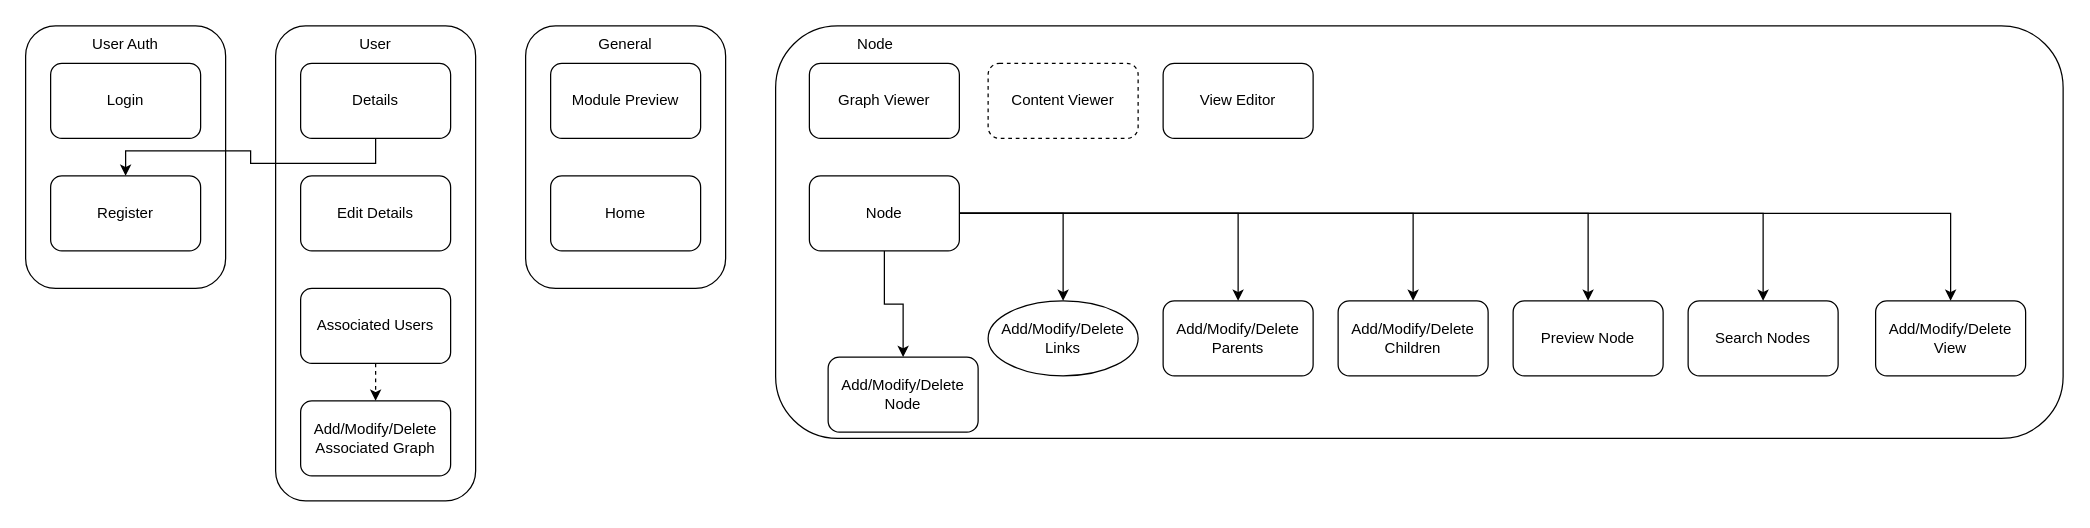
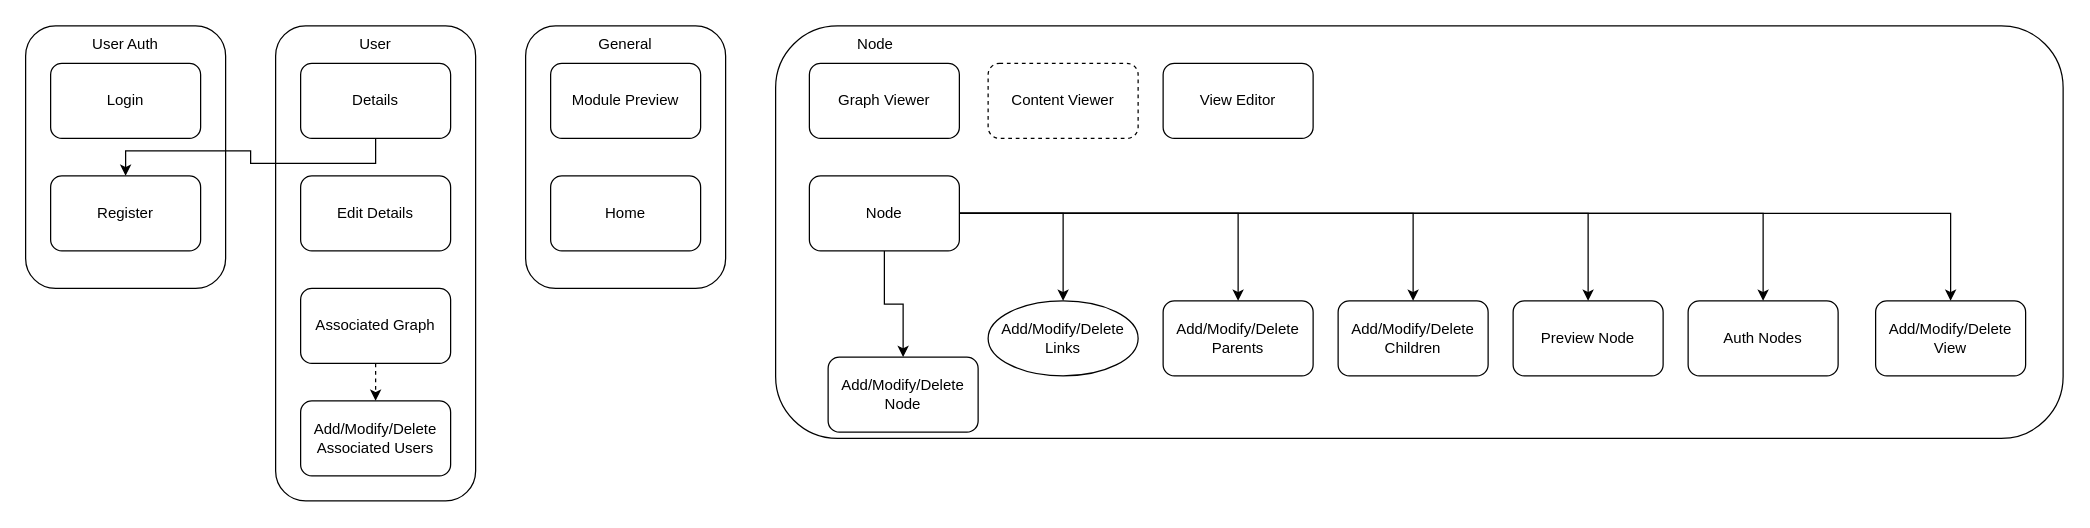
  <mxCell id="0" />
  <mxCell id="1" parent="0" />
  <mxCell id="2" value="" style="rounded=1;whiteSpace=wrap;html=1;" vertex="1" parent="1"><mxGeometry x="20" y="20" width="160" height="210" as="geometry" /></mxCell>
  <mxCell id="3" value="Login" style="rounded=1;whiteSpace=wrap;html=1;" vertex="1" parent="1"><mxGeometry x="40" y="50" width="120" height="60" as="geometry" /></mxCell>
  <mxCell id="4" value="Register" style="rounded=1;whiteSpace=wrap;html=1;" vertex="1" parent="1"><mxGeometry x="40" y="140" width="120" height="60" as="geometry" /></mxCell>
  <mxCell id="5" value="" style="rounded=1;whiteSpace=wrap;html=1;" vertex="1" parent="1"><mxGeometry x="420" y="20" width="160" height="210" as="geometry" /></mxCell>
  <mxCell id="6" value="User Auth" style="text;html=1;strokeColor=none;fillColor=none;align=center;verticalAlign=middle;whiteSpace=wrap;rounded=0;" vertex="1" parent="1"><mxGeometry x="70" y="20" width="60" height="30" as="geometry" /></mxCell>
  <mxCell id="7" value="Module Preview" style="rounded=1;whiteSpace=wrap;html=1;" vertex="1" parent="1"><mxGeometry x="440" y="50" width="120" height="60" as="geometry" /></mxCell>
  <mxCell id="8" value="General" style="text;html=1;strokeColor=none;fillColor=none;align=center;verticalAlign=middle;whiteSpace=wrap;rounded=0;" vertex="1" parent="1"><mxGeometry x="470" y="20" width="60" height="30" as="geometry" /></mxCell>
  <mxCell id="9" value="" style="rounded=1;whiteSpace=wrap;html=1;" vertex="1" parent="1"><mxGeometry x="220" y="20" width="160" height="380" as="geometry" /></mxCell>
  <mxCell id="10" value="User" style="text;html=1;strokeColor=none;fillColor=none;align=center;verticalAlign=middle;whiteSpace=wrap;rounded=0;" vertex="1" parent="1"><mxGeometry x="270" y="20" width="60" height="30" as="geometry" /></mxCell>
  <mxCell id="11" style="edgeStyle=orthogonalEdgeStyle;rounded=0;orthogonalLoop=1;jettySize=auto;html=1;exitX=0.5;exitY=1;exitDx=0;exitDy=0;" edge="1" parent="1" source="12" target="4"><mxGeometry relative="1" as="geometry" /></mxCell>
  <mxCell id="12" value="Details" style="rounded=1;whiteSpace=wrap;html=1;" vertex="1" parent="1"><mxGeometry x="240" y="50" width="120" height="60" as="geometry" /></mxCell>
  <mxCell id="13" value="Edit Details" style="rounded=1;whiteSpace=wrap;html=1;" vertex="1" parent="1"><mxGeometry x="240" y="140" width="120" height="60" as="geometry" /></mxCell>
  <mxCell id="14" value="Home" style="rounded=1;whiteSpace=wrap;html=1;" vertex="1" parent="1"><mxGeometry x="440" y="140" width="120" height="60" as="geometry" /></mxCell>
  <mxCell id="15" value="" style="rounded=1;whiteSpace=wrap;html=1;" vertex="1" parent="1"><mxGeometry x="620" y="20" width="1030" height="330" as="geometry" /></mxCell>
  <mxCell id="16" style="edgeStyle=orthogonalEdgeStyle;rounded=0;orthogonalLoop=1;jettySize=auto;html=1;exitX=0.5;exitY=1;exitDx=0;exitDy=0;entryX=0.5;entryY=0;entryDx=0;entryDy=0;dashed=1;" edge="1" parent="1" source="17" target="18"><mxGeometry relative="1" as="geometry" /></mxCell>
- <mxCell id="17" value="Associated Users" style="rounded=1;whiteSpace=wrap;html=1;" vertex="1" parent="1"><mxGeometry x="240" y="230" width="120" height="60" as="geometry" /></mxCell>
- <mxCell id="18" value="Add/Modify/Delete Associated Graph" style="rounded=1;whiteSpace=wrap;html=1;" vertex="1" parent="1"><mxGeometry x="240" y="320" width="120" height="60" as="geometry" /></mxCell>
+ <mxCell id="17" value="Associated Graph" style="rounded=1;whiteSpace=wrap;html=1;" vertex="1" parent="1"><mxGeometry x="240" y="230" width="120" height="60" as="geometry" /></mxCell>
+ <mxCell id="18" value="Add/Modify/Delete Associated Users" style="rounded=1;whiteSpace=wrap;html=1;" vertex="1" parent="1"><mxGeometry x="240" y="320" width="120" height="60" as="geometry" /></mxCell>
  <mxCell id="19" value="Node" style="text;html=1;strokeColor=none;fillColor=none;align=center;verticalAlign=middle;whiteSpace=wrap;rounded=0;" vertex="1" parent="1"><mxGeometry x="670" y="20" width="60" height="30" as="geometry" /></mxCell>
  <mxCell id="20" value="Graph Viewer" style="rounded=1;whiteSpace=wrap;html=1;" vertex="1" parent="1"><mxGeometry x="647" y="50" width="120" height="60" as="geometry" /></mxCell>
  <mxCell id="21" value="Content Viewer" style="rounded=1;whiteSpace=wrap;html=1;dashed=1;" vertex="1" parent="1"><mxGeometry x="790" y="50" width="120" height="60" as="geometry" /></mxCell>
  <mxCell id="22" style="edgeStyle=orthogonalEdgeStyle;rounded=0;orthogonalLoop=1;jettySize=auto;html=1;exitX=0.5;exitY=1;exitDx=0;exitDy=0;entryX=0.5;entryY=0;entryDx=0;entryDy=0;" edge="1" parent="1" source="29" target="30"><mxGeometry relative="1" as="geometry" /></mxCell>
  <mxCell id="23" style="edgeStyle=orthogonalEdgeStyle;rounded=0;orthogonalLoop=1;jettySize=auto;html=1;exitX=1;exitY=0.5;exitDx=0;exitDy=0;entryX=0.5;entryY=0;entryDx=0;entryDy=0;" edge="1" parent="1" source="29" target="32"><mxGeometry relative="1" as="geometry" /></mxCell>
  <mxCell id="24" style="edgeStyle=orthogonalEdgeStyle;rounded=0;orthogonalLoop=1;jettySize=auto;html=1;exitX=1;exitY=0.5;exitDx=0;exitDy=0;entryX=0.5;entryY=0;entryDx=0;entryDy=0;" edge="1" parent="1" source="29" target="33"><mxGeometry relative="1" as="geometry" /></mxCell>
  <mxCell id="25" style="edgeStyle=orthogonalEdgeStyle;rounded=0;orthogonalLoop=1;jettySize=auto;html=1;exitX=1;exitY=0.5;exitDx=0;exitDy=0;entryX=0.5;entryY=0;entryDx=0;entryDy=0;" edge="1" parent="1" source="29" target="34"><mxGeometry relative="1" as="geometry" /></mxCell>
  <mxCell id="26" style="edgeStyle=orthogonalEdgeStyle;rounded=0;orthogonalLoop=1;jettySize=auto;html=1;exitX=1;exitY=0.5;exitDx=0;exitDy=0;entryX=0.5;entryY=0;entryDx=0;entryDy=0;" edge="1" parent="1" source="29" target="35"><mxGeometry relative="1" as="geometry" /></mxCell>
  <mxCell id="27" style="edgeStyle=orthogonalEdgeStyle;rounded=0;orthogonalLoop=1;jettySize=auto;html=1;exitX=1;exitY=0.5;exitDx=0;exitDy=0;" edge="1" parent="1" source="29" target="36"><mxGeometry relative="1" as="geometry" /></mxCell>
  <mxCell id="28" style="edgeStyle=orthogonalEdgeStyle;rounded=0;orthogonalLoop=1;jettySize=auto;html=1;exitX=1;exitY=0.5;exitDx=0;exitDy=0;entryX=0.5;entryY=0;entryDx=0;entryDy=0;" edge="1" parent="1" source="29" target="37"><mxGeometry relative="1" as="geometry" /></mxCell>
  <mxCell id="29" value="Node" style="rounded=1;whiteSpace=wrap;html=1;" vertex="1" parent="1"><mxGeometry x="647" y="140" width="120" height="60" as="geometry" /></mxCell>
  <mxCell id="30" value="Add/Modify/Delete Node" style="rounded=1;whiteSpace=wrap;html=1;" vertex="1" parent="1"><mxGeometry x="662" y="285" width="120" height="60" as="geometry" /></mxCell>
  <mxCell id="31" value="View Editor" style="rounded=1;whiteSpace=wrap;html=1;" vertex="1" parent="1"><mxGeometry x="930" y="50" width="120" height="60" as="geometry" /></mxCell>
  <mxCell id="32" value="Add/Modify/Delete Links" style="ellipse;whiteSpace=wrap;html=1;" vertex="1" parent="1"><mxGeometry x="790" y="240" width="120" height="60" as="geometry" /></mxCell>
  <mxCell id="33" value="Add/Modify/Delete Parents" style="rounded=1;whiteSpace=wrap;html=1;" vertex="1" parent="1"><mxGeometry x="930" y="240" width="120" height="60" as="geometry" /></mxCell>
  <mxCell id="34" value="Add/Modify/Delete Children" style="rounded=1;whiteSpace=wrap;html=1;" vertex="1" parent="1"><mxGeometry x="1070" y="240" width="120" height="60" as="geometry" /></mxCell>
  <mxCell id="35" value="Preview Node" style="rounded=1;whiteSpace=wrap;html=1;" vertex="1" parent="1"><mxGeometry x="1210" y="240" width="120" height="60" as="geometry" /></mxCell>
- <mxCell id="36" value="Search Nodes" style="rounded=1;whiteSpace=wrap;html=1;" vertex="1" parent="1"><mxGeometry x="1350" y="240" width="120" height="60" as="geometry" /></mxCell>
+ <mxCell id="36" value="Auth Nodes" style="rounded=1;whiteSpace=wrap;html=1;" vertex="1" parent="1"><mxGeometry x="1350" y="240" width="120" height="60" as="geometry" /></mxCell>
  <mxCell id="37" value="Add/Modify/Delete View" style="rounded=1;whiteSpace=wrap;html=1;" vertex="1" parent="1"><mxGeometry x="1500" y="240" width="120" height="60" as="geometry" /></mxCell>
